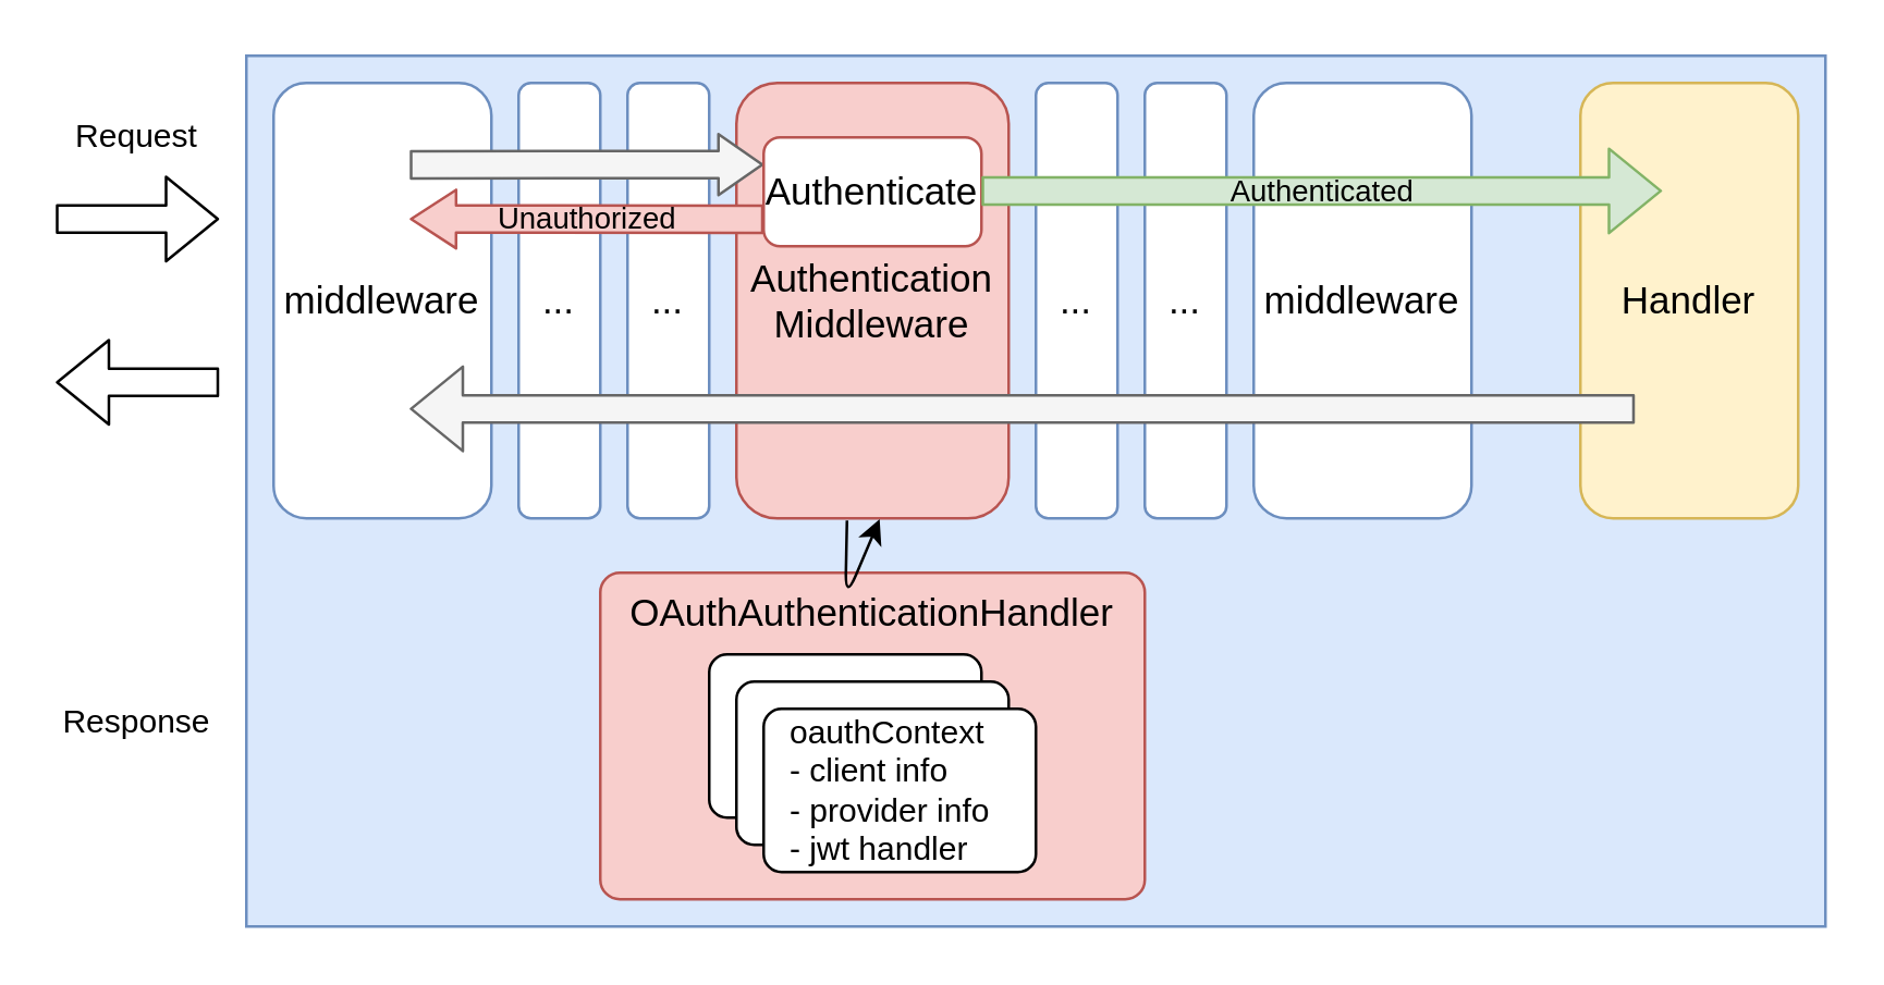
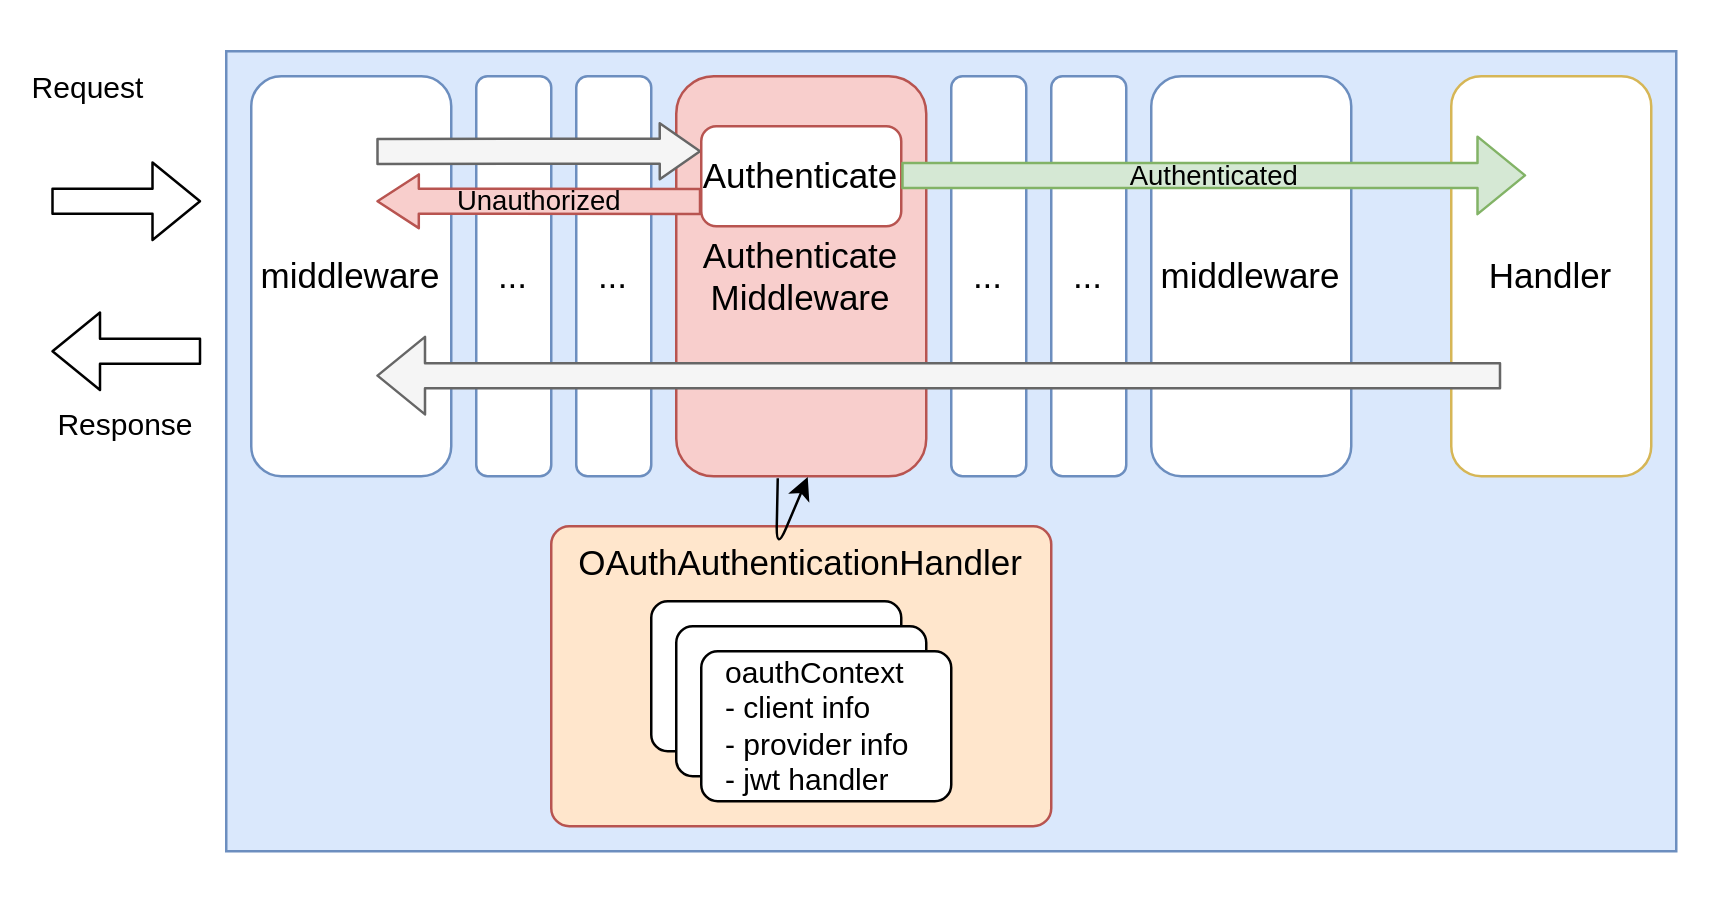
  <mxCell id="0" />
  <mxCell id="1" parent="0" />
  <mxCell id="2" value="" style="rounded=0;whiteSpace=wrap;html=1;fillColor=#dae8fc;strokeColor=#6c8ebf;shadow=0;" parent="1" vertex="1"><mxGeometry x="90" y="20" width="580" height="320" as="geometry" /></mxCell>
- <mxCell id="3" value="Authentication&lt;br&gt;Middleware" style="rounded=1;whiteSpace=wrap;html=1;fontSize=14;strokeColor=#b85450;fillColor=#f8cecc;" parent="1" vertex="1"><mxGeometry x="270" y="30" width="100" height="160" as="geometry" /></mxCell>
- <mxCell id="4" value="Handler&lt;br&gt;" style="rounded=1;whiteSpace=wrap;html=1;fontSize=14;strokeColor=#d6b656;fillColor=#fff2cc;" parent="1" vertex="1"><mxGeometry x="580" y="30" width="80" height="160" as="geometry" /></mxCell>
+ <mxCell id="3" value="Authenticate&lt;br&gt;Middleware" style="rounded=1;whiteSpace=wrap;html=1;fontSize=14;strokeColor=#b85450;fillColor=#f8cecc;" parent="1" vertex="1"><mxGeometry x="270" y="30" width="100" height="160" as="geometry" /></mxCell>
+ <mxCell id="4" value="Handler&lt;br&gt;" style="rounded=1;whiteSpace=wrap;html=1;fontSize=14;strokeColor=#d6b656;fillColor=#ffffff;" parent="1" vertex="1"><mxGeometry x="580" y="30" width="80" height="160" as="geometry" /></mxCell>
  <mxCell id="5" value="middleware" style="rounded=1;whiteSpace=wrap;html=1;fontSize=14;strokeColor=#6c8ebf;fillColor=default;" parent="1" vertex="1"><mxGeometry x="100" y="30" width="80" height="160" as="geometry" /></mxCell>
  <mxCell id="6" value="..." style="rounded=1;whiteSpace=wrap;html=1;fontSize=14;strokeColor=#6c8ebf;fillColor=default;" parent="1" vertex="1"><mxGeometry x="190" y="30" width="30" height="160" as="geometry" /></mxCell>
  <mxCell id="7" value="..." style="rounded=1;whiteSpace=wrap;html=1;fontSize=14;strokeColor=#6c8ebf;fillColor=default;" parent="1" vertex="1"><mxGeometry x="230" y="30" width="30" height="160" as="geometry" /></mxCell>
  <mxCell id="8" value="middleware" style="rounded=1;whiteSpace=wrap;html=1;fontSize=14;strokeColor=#6c8ebf;fillColor=default;" parent="1" vertex="1"><mxGeometry x="460" y="30" width="80" height="160" as="geometry" /></mxCell>
  <mxCell id="9" value="..." style="rounded=1;whiteSpace=wrap;html=1;fontSize=14;strokeColor=#6c8ebf;fillColor=default;" parent="1" vertex="1"><mxGeometry x="420" y="30" width="30" height="160" as="geometry" /></mxCell>
  <mxCell id="10" value="..." style="rounded=1;whiteSpace=wrap;html=1;fontSize=14;strokeColor=#6c8ebf;fillColor=default;" parent="1" vertex="1"><mxGeometry x="380" y="30" width="30" height="160" as="geometry" /></mxCell>
  <mxCell id="11" value="" style="shape=flexArrow;endArrow=classic;html=1;" parent="1" edge="1"><mxGeometry width="50" height="50" relative="1" as="geometry"><mxPoint x="20" y="80" as="sourcePoint" /><mxPoint x="80" y="80" as="targetPoint" /></mxGeometry></mxCell>
- <mxCell id="12" value="Request" style="text;html=1;strokeColor=none;fillColor=none;align=center;verticalAlign=middle;whiteSpace=wrap;rounded=0;" parent="1" vertex="1"><mxGeometry x="20" y="40" width="60" height="20" as="geometry" /></mxCell>
+ <mxCell id="12" value="Request" style="text;html=1;strokeColor=none;fillColor=none;align=center;verticalAlign=middle;whiteSpace=wrap;rounded=0;" parent="1" vertex="1"><mxGeometry x="5" y="25" width="60" height="20" as="geometry" /></mxCell>
  <mxCell id="13" value="" style="shape=flexArrow;endArrow=classic;html=1;" parent="1" edge="1"><mxGeometry width="50" height="50" relative="1" as="geometry"><mxPoint x="80" y="140" as="sourcePoint" /><mxPoint x="20" y="140" as="targetPoint" /></mxGeometry></mxCell>
- <mxCell id="14" value="Response" style="text;html=1;strokeColor=none;fillColor=none;align=center;verticalAlign=middle;whiteSpace=wrap;rounded=0;" parent="1" vertex="1"><mxGeometry x="20" y="255" width="60" height="20" as="geometry" /></mxCell>
+ <mxCell id="14" value="Response" style="text;html=1;strokeColor=none;fillColor=none;align=center;verticalAlign=middle;whiteSpace=wrap;rounded=0;" parent="1" vertex="1"><mxGeometry x="20" y="160" width="60" height="20" as="geometry" /></mxCell>
  <mxCell id="15" value="" style="shape=flexArrow;endArrow=classic;html=1;fillColor=#f5f5f5;strokeColor=#666666;entryX=0;entryY=0.25;entryDx=0;entryDy=0;exitX=0.625;exitY=0.188;exitDx=0;exitDy=0;exitPerimeter=0;endWidth=11.429;endSize=5.033;" parent="1" source="5" target="16" edge="1"><mxGeometry width="50" height="50" relative="1" as="geometry"><mxPoint x="150" y="70" as="sourcePoint" /><mxPoint x="600" y="70" as="targetPoint" /></mxGeometry></mxCell>
  <mxCell id="16" value="Authenticate" style="rounded=1;whiteSpace=wrap;html=1;fontSize=14;strokeColor=#b85450;fillColor=default;" parent="1" vertex="1"><mxGeometry x="280" y="50" width="80" height="40" as="geometry" /></mxCell>
  <mxCell id="17" value="Authenticated" style="shape=flexArrow;endArrow=classic;html=1;fillColor=#d5e8d4;strokeColor=#82b366;labelBackgroundColor=none;" parent="1" edge="1"><mxGeometry width="50" height="50" relative="1" as="geometry"><mxPoint x="360" y="69.66" as="sourcePoint" /><mxPoint x="610" y="69.66" as="targetPoint" /></mxGeometry></mxCell>
  <mxCell id="18" value="Unauthorized" style="shape=flexArrow;endArrow=classic;html=1;fillColor=#f8cecc;strokeColor=#b85450;entryX=0;entryY=0.25;entryDx=0;entryDy=0;exitX=0.625;exitY=0.188;exitDx=0;exitDy=0;exitPerimeter=0;labelBackgroundColor=none;endWidth=10.476;endSize=5.176;" parent="1" edge="1"><mxGeometry width="50" height="50" relative="1" as="geometry"><mxPoint x="280" y="80.08" as="sourcePoint" /><mxPoint x="150" y="80" as="targetPoint" /></mxGeometry></mxCell>
  <mxCell id="19" value="" style="shape=flexArrow;endArrow=classic;html=1;fillColor=#f5f5f5;strokeColor=#666666;" parent="1" edge="1"><mxGeometry width="50" height="50" relative="1" as="geometry"><mxPoint x="600" y="149.76" as="sourcePoint" /><mxPoint x="150" y="149.76" as="targetPoint" /></mxGeometry></mxCell>
  <mxCell id="20" value="" style="group" vertex="1" connectable="0" parent="1"><mxGeometry x="220" y="210" width="200" height="120" as="geometry" /></mxCell>
- <mxCell id="21" value="OAuthAuthenticationHandler" style="rounded=1;whiteSpace=wrap;html=1;fontSize=14;strokeColor=#b85450;fillColor=#f8cecc;arcSize=6;verticalAlign=top;" parent="20" vertex="1"><mxGeometry width="200" height="120" as="geometry" /></mxCell>
+ <mxCell id="21" value="OAuthAuthenticationHandler" style="rounded=1;whiteSpace=wrap;html=1;fontSize=14;strokeColor=#b85450;fillColor=#ffe6cc;arcSize=6;verticalAlign=top;" parent="20" vertex="1"><mxGeometry width="200" height="120" as="geometry" /></mxCell>
  <mxCell id="22" value="" style="group" vertex="1" connectable="0" parent="20"><mxGeometry x="40" y="30" width="120" height="80" as="geometry" /></mxCell>
  <mxCell id="23" value="" style="rounded=1;whiteSpace=wrap;html=1;align=left;spacing=10;arcSize=11;" vertex="1" parent="22"><mxGeometry width="100" height="60" as="geometry" /></mxCell>
  <mxCell id="24" value="" style="rounded=1;whiteSpace=wrap;html=1;align=left;spacing=10;arcSize=11;" vertex="1" parent="22"><mxGeometry x="10" y="10" width="100" height="60" as="geometry" /></mxCell>
  <mxCell id="25" value="oauthContext&lt;br&gt;- client info&lt;br&gt;- provider info&lt;br&gt;- jwt handler" style="rounded=1;whiteSpace=wrap;html=1;align=left;spacing=10;arcSize=11;" parent="22" vertex="1"><mxGeometry x="20" y="20" width="100" height="60" as="geometry" /></mxCell>
  <mxCell id="26" style="edgeStyle=none;html=1;exitX=0.406;exitY=1.005;exitDx=0;exitDy=0;entryX=0.526;entryY=1.002;entryDx=0;entryDy=0;entryPerimeter=0;exitPerimeter=0;" parent="1" source="3" target="3" edge="1"><mxGeometry relative="1" as="geometry"><mxPoint x="305" y="200" as="sourcePoint" /><mxPoint x="313.3" y="201.28" as="targetPoint" /><Array as="points"><mxPoint x="310" y="220" /></Array></mxGeometry></mxCell>
